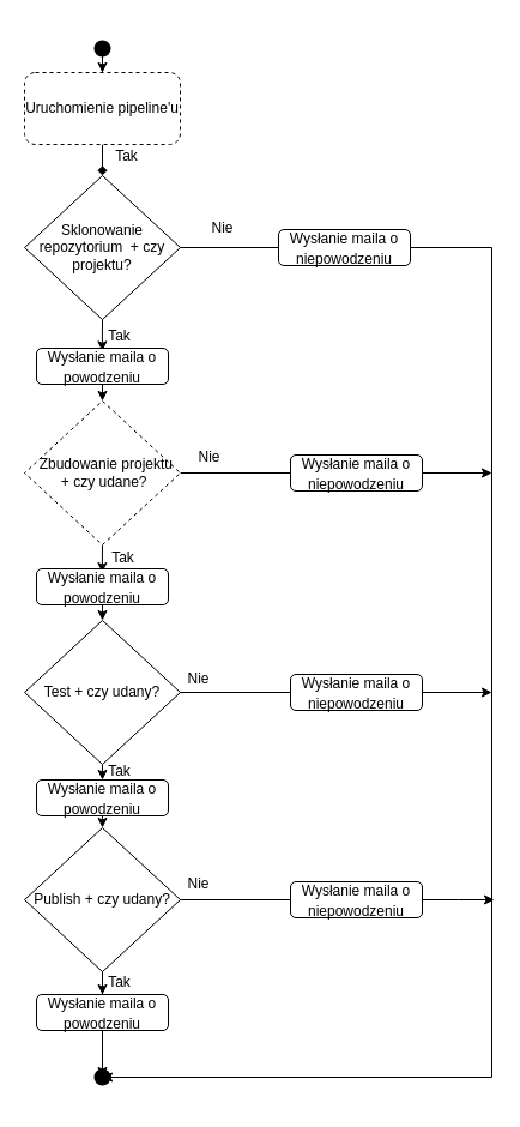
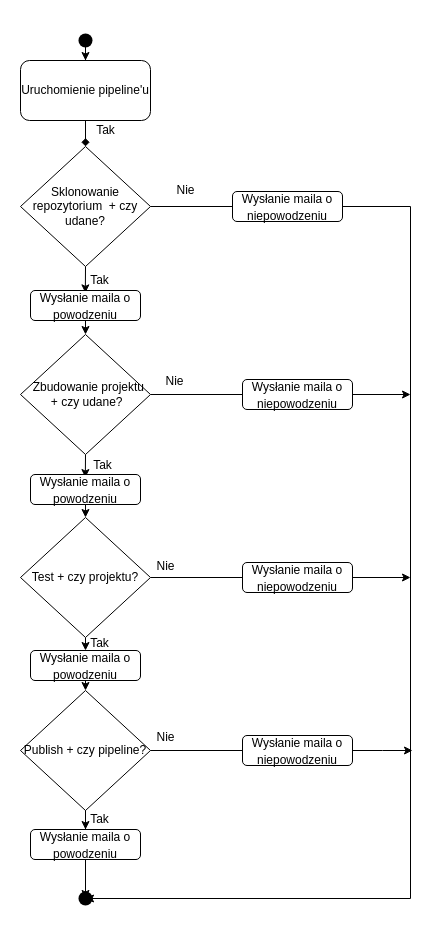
  <mxCell id="0" />
  <mxCell id="1" parent="0" />
  <mxCell id="2" style="edgeStyle=orthogonalEdgeStyle;rounded=0;orthogonalLoop=1;jettySize=auto;html=1;" edge="1" parent="1" source="3" target="5"><mxGeometry relative="1" as="geometry" /></mxCell>
  <mxCell id="3" value="" style="shape=waypoint;sketch=0;fillStyle=solid;size=6;pointerEvents=1;points=[];fillColor=none;resizable=0;rotatable=0;perimeter=centerPerimeter;snapToPoint=1;strokeWidth=5;" vertex="1" parent="1"><mxGeometry x="65" width="40" height="40" as="geometry" y="20" /></mxCell>
  <mxCell id="4" style="edgeStyle=orthogonalEdgeStyle;rounded=0;orthogonalLoop=1;jettySize=auto;html=1;exitX=0.5;exitY=1;exitDx=0;exitDy=0;endArrow=diamond;" edge="1" parent="1" source="5" target="8"><mxGeometry relative="1" as="geometry" /></mxCell>
- <mxCell id="5" value="Uruchomienie pipeline'u" style="rounded=1;whiteSpace=wrap;html=1;dashed=1;" vertex="1" parent="1"><mxGeometry x="20" y="60" width="130" height="60" as="geometry" /></mxCell>
+ <mxCell id="5" value="Uruchomienie pipeline'u" style="rounded=1;whiteSpace=wrap;html=1;" vertex="1" parent="1"><mxGeometry x="20" y="60" width="130" height="60" as="geometry" /></mxCell>
  <mxCell id="6" style="edgeStyle=orthogonalEdgeStyle;rounded=0;orthogonalLoop=1;jettySize=auto;html=1;exitX=0.5;exitY=1;exitDx=0;exitDy=0;entryX=0.028;entryY=1.119;entryDx=0;entryDy=0;entryPerimeter=0;fontSize=12;" edge="1" parent="1" source="8" target="19"><mxGeometry relative="1" as="geometry" /></mxCell>
  <mxCell id="7" style="edgeStyle=orthogonalEdgeStyle;rounded=0;orthogonalLoop=1;jettySize=auto;html=1;exitX=1;exitY=0.5;exitDx=0;exitDy=0;fontSize=12;startArrow=none;" edge="1" parent="1" source="36" target="27"><mxGeometry relative="1" as="geometry"><Array as="points"><mxPoint x="410" y="206" /><mxPoint x="410" y="898" /></Array></mxGeometry></mxCell>
- <mxCell id="8" value="Sklonowanie repozytorium&amp;nbsp; + czy projektu?" style="rhombus;whiteSpace=wrap;html=1;" vertex="1" parent="1"><mxGeometry x="20" y="146" width="130" height="120" as="geometry" /></mxCell>
+ <mxCell id="8" value="Sklonowanie repozytorium&amp;nbsp; + czy udane?" style="rhombus;whiteSpace=wrap;html=1;" vertex="1" parent="1"><mxGeometry x="20" y="146" width="130" height="120" as="geometry" /></mxCell>
  <mxCell id="9" style="edgeStyle=orthogonalEdgeStyle;rounded=0;orthogonalLoop=1;jettySize=auto;html=1;exitX=1;exitY=0.5;exitDx=0;exitDy=0;" edge="1" parent="1" source="11"><mxGeometry relative="1" as="geometry"><mxPoint x="410" y="394" as="targetPoint" /></mxGeometry></mxCell>
  <mxCell id="10" style="edgeStyle=orthogonalEdgeStyle;rounded=0;orthogonalLoop=1;jettySize=auto;html=1;exitX=0.5;exitY=1;exitDx=0;exitDy=0;entryX=-0.072;entryY=1.104;entryDx=0;entryDy=0;entryPerimeter=0;fontSize=12;" edge="1" parent="1" source="11" target="20"><mxGeometry relative="1" as="geometry" /></mxCell>
- <mxCell id="11" value="&amp;nbsp; &amp;nbsp;Zbudowanie projektu&amp;nbsp; &amp;nbsp;+ czy udane?" style="rhombus;whiteSpace=wrap;html=1;dashed=1;" vertex="1" parent="1"><mxGeometry x="20" y="334" width="130" height="120" as="geometry" /></mxCell>
+ <mxCell id="11" value="&amp;nbsp; &amp;nbsp;Zbudowanie projektu&amp;nbsp; &amp;nbsp;+ czy udane?" style="rhombus;whiteSpace=wrap;html=1;" vertex="1" parent="1"><mxGeometry x="20" y="334" width="130" height="120" as="geometry" /></mxCell>
  <mxCell id="12" style="edgeStyle=orthogonalEdgeStyle;rounded=0;orthogonalLoop=1;jettySize=auto;html=1;exitX=1;exitY=0.5;exitDx=0;exitDy=0;" edge="1" parent="1" source="14"><mxGeometry relative="1" as="geometry"><mxPoint x="410" y="577" as="targetPoint" /></mxGeometry></mxCell>
  <mxCell id="13" style="edgeStyle=orthogonalEdgeStyle;rounded=0;orthogonalLoop=1;jettySize=auto;html=1;exitX=0.5;exitY=1;exitDx=0;exitDy=0;entryX=0.5;entryY=0;entryDx=0;entryDy=0;fontSize=12;" edge="1" parent="1" source="14" target="35"><mxGeometry relative="1" as="geometry" /></mxCell>
- <mxCell id="14" value="Test + czy udany?" style="rhombus;whiteSpace=wrap;html=1;" vertex="1" parent="1"><mxGeometry x="20" y="517" width="130" height="120" as="geometry" /></mxCell>
+ <mxCell id="14" value="Test + czy projektu?" style="rhombus;whiteSpace=wrap;html=1;" vertex="1" parent="1"><mxGeometry x="20" y="517" width="130" height="120" as="geometry" /></mxCell>
  <mxCell id="15" style="edgeStyle=orthogonalEdgeStyle;rounded=0;orthogonalLoop=1;jettySize=auto;html=1;exitX=1;exitY=0.5;exitDx=0;exitDy=0;startArrow=none;" edge="1" parent="1" source="40"><mxGeometry relative="1" as="geometry"><mxPoint x="412" y="750" as="targetPoint" /></mxGeometry></mxCell>
  <mxCell id="16" style="edgeStyle=orthogonalEdgeStyle;rounded=0;orthogonalLoop=1;jettySize=auto;html=1;exitX=0.5;exitY=1;exitDx=0;exitDy=0;fontSize=12;" edge="1" parent="1" source="17" target="33"><mxGeometry relative="1" as="geometry" /></mxCell>
- <mxCell id="17" value="Publish + czy udany?" style="rhombus;whiteSpace=wrap;html=1;" vertex="1" parent="1"><mxGeometry x="20" y="690" width="130" height="120" as="geometry" /></mxCell>
+ <mxCell id="17" value="Publish + czy pipeline?" style="rhombus;whiteSpace=wrap;html=1;" vertex="1" parent="1"><mxGeometry x="20" y="690" width="130" height="120" as="geometry" /></mxCell>
  <mxCell id="18" value="Tak" style="text;html=1;align=center;verticalAlign=middle;resizable=0;points=[];autosize=1;strokeColor=none;fillColor=none;" vertex="1" parent="1"><mxGeometry x="90" y="120" width="30" height="20" as="geometry" /></mxCell>
  <mxCell id="19" value="Tak" style="text;html=1;align=center;verticalAlign=middle;resizable=0;points=[];autosize=1;strokeColor=none;fillColor=none;" vertex="1" parent="1"><mxGeometry x="84" y="270" width="30" height="20" as="geometry" /></mxCell>
  <mxCell id="20" value="Tak" style="text;html=1;align=center;verticalAlign=middle;resizable=0;points=[];autosize=1;strokeColor=none;fillColor=none;" vertex="1" parent="1"><mxGeometry x="87" y="455" width="30" height="20" as="geometry" /></mxCell>
  <mxCell id="21" value="Tak" style="text;html=1;align=center;verticalAlign=middle;resizable=0;points=[];autosize=1;strokeColor=none;fillColor=none;" vertex="1" parent="1"><mxGeometry x="84" y="633" width="30" height="20" as="geometry" /></mxCell>
  <mxCell id="22" value="Tak" style="text;html=1;align=center;verticalAlign=middle;resizable=0;points=[];autosize=1;strokeColor=none;fillColor=none;" vertex="1" parent="1"><mxGeometry x="84" y="809" width="30" height="20" as="geometry" /></mxCell>
  <mxCell id="23" value="Nie" style="text;html=1;align=center;verticalAlign=middle;resizable=0;points=[];autosize=1;strokeColor=none;fillColor=none;" vertex="1" parent="1"><mxGeometry x="170" y="180" width="30" height="20" as="geometry" /></mxCell>
  <mxCell id="24" value="Nie" style="text;html=1;align=center;verticalAlign=middle;resizable=0;points=[];autosize=1;strokeColor=none;fillColor=none;" vertex="1" parent="1"><mxGeometry x="159" y="371" width="30" height="20" as="geometry" /></mxCell>
  <mxCell id="25" value="Nie" style="text;html=1;align=center;verticalAlign=middle;resizable=0;points=[];autosize=1;strokeColor=none;fillColor=none;" vertex="1" parent="1"><mxGeometry x="150" y="556" width="30" height="20" as="geometry" /></mxCell>
  <mxCell id="26" value="Nie" style="text;html=1;align=center;verticalAlign=middle;resizable=0;points=[];autosize=1;strokeColor=none;fillColor=none;" vertex="1" parent="1"><mxGeometry x="150" y="727" width="30" height="20" as="geometry" /></mxCell>
  <mxCell id="27" value="" style="shape=waypoint;sketch=0;fillStyle=solid;size=6;pointerEvents=1;points=[];fillColor=none;resizable=0;rotatable=0;perimeter=centerPerimeter;snapToPoint=1;fontSize=14;strokeWidth=5;" vertex="1" parent="1"><mxGeometry x="65" y="878" width="40" height="40" as="geometry" /></mxCell>
  <mxCell id="28" style="edgeStyle=orthogonalEdgeStyle;rounded=0;orthogonalLoop=1;jettySize=auto;html=1;exitX=0.5;exitY=1;exitDx=0;exitDy=0;entryX=0.5;entryY=0;entryDx=0;entryDy=0;fontSize=12;" edge="1" parent="1" source="29" target="14"><mxGeometry relative="1" as="geometry" /></mxCell>
  <mxCell id="29" value="&lt;font style=&quot;font-size: 12px&quot;&gt;Wysłanie maila o powodzeniu&lt;/font&gt;" style="rounded=1;whiteSpace=wrap;html=1;fontSize=14;strokeWidth=1;" vertex="1" parent="1"><mxGeometry x="30" y="474" width="110" height="30" as="geometry" /></mxCell>
  <mxCell id="30" style="edgeStyle=orthogonalEdgeStyle;rounded=0;orthogonalLoop=1;jettySize=auto;html=1;exitX=0.5;exitY=1;exitDx=0;exitDy=0;entryX=0.5;entryY=0;entryDx=0;entryDy=0;fontSize=12;" edge="1" parent="1" source="31" target="11"><mxGeometry relative="1" as="geometry" /></mxCell>
  <mxCell id="31" value="&lt;font style=&quot;font-size: 12px&quot;&gt;Wysłanie maila o powodzeniu&lt;/font&gt;" style="rounded=1;whiteSpace=wrap;html=1;fontSize=14;strokeWidth=1;" vertex="1" parent="1"><mxGeometry x="30" y="290" width="110" height="30" as="geometry" /></mxCell>
  <mxCell id="32" style="edgeStyle=orthogonalEdgeStyle;rounded=0;orthogonalLoop=1;jettySize=auto;html=1;exitX=0.5;exitY=1;exitDx=0;exitDy=0;entryX=0.546;entryY=0.594;entryDx=0;entryDy=0;entryPerimeter=0;fontSize=12;" edge="1" parent="1" source="33" target="27"><mxGeometry relative="1" as="geometry" /></mxCell>
  <mxCell id="33" value="&lt;font style=&quot;font-size: 12px&quot;&gt;Wysłanie maila o powodzeniu&lt;/font&gt;" style="rounded=1;whiteSpace=wrap;html=1;fontSize=14;strokeWidth=1;" vertex="1" parent="1"><mxGeometry x="30" y="829" width="110" height="30" as="geometry" /></mxCell>
  <mxCell id="34" style="edgeStyle=orthogonalEdgeStyle;rounded=0;orthogonalLoop=1;jettySize=auto;html=1;exitX=0.5;exitY=1;exitDx=0;exitDy=0;entryX=0.5;entryY=0;entryDx=0;entryDy=0;fontSize=12;" edge="1" parent="1" source="35" target="17"><mxGeometry relative="1" as="geometry" /></mxCell>
  <mxCell id="35" value="&lt;font style=&quot;font-size: 12px&quot;&gt;Wysłanie maila o powodzeniu&lt;/font&gt;" style="rounded=1;whiteSpace=wrap;html=1;fontSize=14;strokeWidth=1;" vertex="1" parent="1"><mxGeometry x="30" y="650" width="110" height="30" as="geometry" /></mxCell>
  <mxCell id="36" value="&lt;font style=&quot;font-size: 12px&quot;&gt;Wysłanie maila o niepowodzeniu&lt;/font&gt;" style="rounded=1;whiteSpace=wrap;html=1;fontSize=14;strokeWidth=1;" vertex="1" parent="1"><mxGeometry x="232" y="191" width="110" height="30" as="geometry" /></mxCell>
  <mxCell id="37" value="" style="edgeStyle=orthogonalEdgeStyle;rounded=0;orthogonalLoop=1;jettySize=auto;html=1;exitX=1;exitY=0.5;exitDx=0;exitDy=0;fontSize=12;endArrow=none;" edge="1" parent="1" source="8" target="36"><mxGeometry relative="1" as="geometry"><mxPoint x="150" y="206" as="sourcePoint" /><mxPoint x="85" y="898" as="targetPoint" /><Array as="points" /></mxGeometry></mxCell>
  <mxCell id="38" value="&lt;font style=&quot;font-size: 12px&quot;&gt;Wysłanie maila o niepowodzeniu&lt;/font&gt;" style="rounded=1;whiteSpace=wrap;html=1;fontSize=14;strokeWidth=1;" vertex="1" parent="1"><mxGeometry x="242" y="562" width="110" height="30" as="geometry" /></mxCell>
  <mxCell id="39" value="&lt;font style=&quot;font-size: 12px&quot;&gt;Wysłanie maila o niepowodzeniu&lt;/font&gt;" style="rounded=1;whiteSpace=wrap;html=1;fontSize=14;strokeWidth=1;" vertex="1" parent="1"><mxGeometry x="242" y="379" width="110" height="30" as="geometry" /></mxCell>
  <mxCell id="40" value="&lt;font style=&quot;font-size: 12px&quot;&gt;Wysłanie maila o niepowodzeniu&lt;/font&gt;" style="rounded=1;whiteSpace=wrap;html=1;fontSize=14;strokeWidth=1;" vertex="1" parent="1"><mxGeometry x="242" y="735" width="110" height="30" as="geometry" /></mxCell>
  <mxCell id="41" value="" style="edgeStyle=orthogonalEdgeStyle;rounded=0;orthogonalLoop=1;jettySize=auto;html=1;exitX=1;exitY=0.5;exitDx=0;exitDy=0;endArrow=none;" edge="1" parent="1" source="17" target="40"><mxGeometry relative="1" as="geometry"><mxPoint x="408" y="750" as="targetPoint" /><mxPoint x="150" y="750" as="sourcePoint" /></mxGeometry></mxCell>
